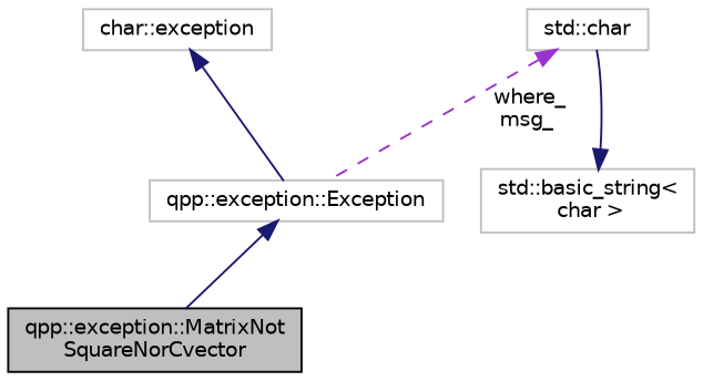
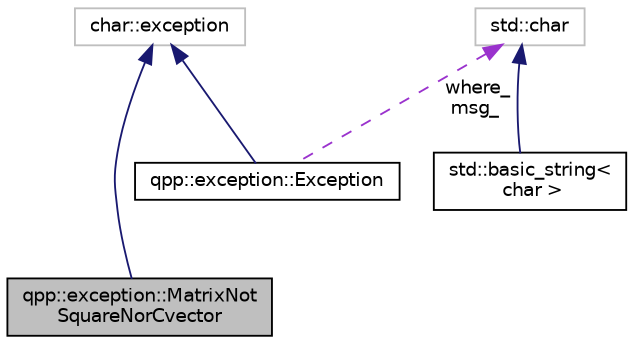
  digraph {
    fontname="DejaVu Sans"
    node [color=grey75 fillcolor=white fontname="DejaVu Sans" fontsize=10 shape=record style=filled]
    edge [color=midnightblue dir=back fontname="DejaVu Sans" fontsize=10 labelfontname=Helvetica labelfontsize=10 style=solid]
    n1 [color=black fillcolor=grey75 fontcolor=black height=0.2 label="qpp::exception::MatrixNot\lSquareNorCvector" width=0.4]
-   n2 [height=0.2 label="qpp::exception::Exception" width=0.4]
+   n2 [color=black height=0.2 label="qpp::exception::Exception" width=0.4]
    n3 [height=0.2 label="char::exception" width=0.4]
    n4 [height=0.2 label="std::char" width=0.4]
-   n5 [height=0.2 label="std::basic_string\<\l char \>" width=0.4]
-   n2 -> n1
+   n5 [color=black height=0.2 label="std::basic_string\<\l char \>" width=0.4]
+   n3 -> n1
    n3 -> n2
    n4 -> n2 [color=darkorchid3 label=" where_\nmsg_" style=dashed]
-   n5 -> n4
+   n4 -> n5
  }
